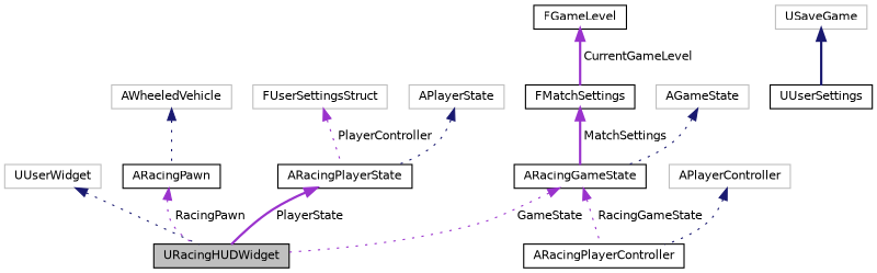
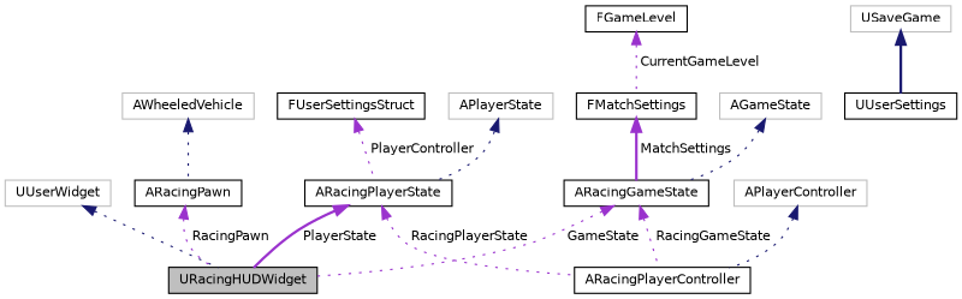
  digraph {
    node [color=black fillcolor=white fontname=Helvetica fontsize=10 shape=record style=filled]
    edge [color=darkorchid3 dir=back fontname=Helvetica fontsize=10 labelfontname=Helvetica labelfontsize=10 style=dotted]
    n1 [fillcolor=grey75 fontcolor=black height=0.2 label=URacingHUDWidget width=0.4]
    n2 [color=grey75 height=0.2 label=UUserWidget width=0.4]
    n3 [height=0.2 label=ARacingPawn width=0.4]
    n4 [color=grey75 height=0.2 label=AWheeledVehicle width=0.4]
    n5 [height=0.2 label=ARacingGameState width=0.4]
    n6 [height=0.2 label=ARacingPlayerController width=0.4]
    n7 [color=grey75 height=0.2 label=AGameState width=0.4]
    n8 [height=0.2 label=FMatchSettings width=0.4]
    n9 [height=0.2 label=FGameLevel width=0.4]
    n10 [color=grey75 height=0.2 label=APlayerController width=0.4]
    n11 [height=0.2 label=ARacingPlayerState width=0.4]
    n12 [color=grey75 height=0.2 label=APlayerState width=0.4]
-   n13 [color=grey75 height=0.2 label=FUserSettingsStruct width=0.4]
+   n13 [height=0.2 label=FUserSettingsStruct width=0.4]
    n14 [height=0.2 label=UUserSettings width=0.4]
    n15 [color=grey75 height=0.2 label=USaveGame width=0.4]
    n2 -> n1 [color=midnightblue]
    n3 -> n1 [label=" RacingPawn"]
    n4 -> n3 [color=midnightblue]
    n5 -> n1 [label=" GameState"]
    n5 -> n6 [label=" RacingGameState"]
    n7 -> n5 [color=midnightblue]
    n8 -> n5 [label=" MatchSettings" style=bold]
-   n9 -> n8 [label=" CurrentGameLevel" style=bold]
+   n9 -> n8 [label=" CurrentGameLevel"]
    n10 -> n6 [color=midnightblue]
    n11 -> n1 [label=" PlayerState" style=bold]
+   n11 -> n6 [label=" RacingPlayerState"]
    n12 -> n11 [color=midnightblue]
    n13 -> n11 [label=" PlayerController"]
    n15 -> n14 [color=midnightblue style=bold]
  }
